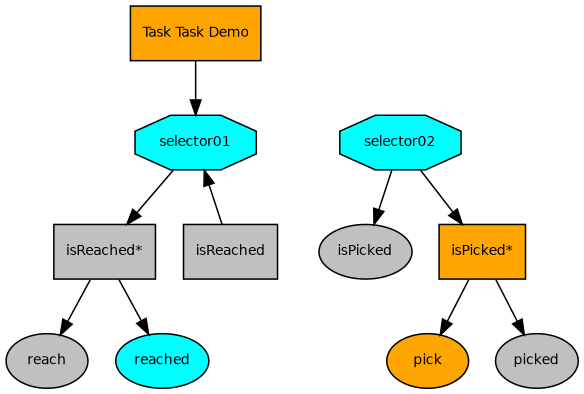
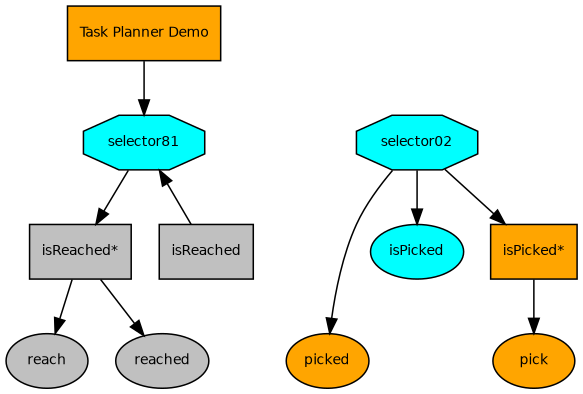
  digraph {
    fontname="DejaVu Sans"
    node [fillcolor=gray fontcolor=black fontname="DejaVu Sans" fontsize=9 shape=ellipse style=filled]
    edge [fontname="DejaVu Sans"]
-   n1 [fillcolor=cyan label=selector01 shape=octagon]
+   n1 [fillcolor=cyan label=selector81 shape=octagon]
    n2 [fillcolor=cyan label=selector02 shape=octagon]
    n3 [label=reach]
-   n4 [fillcolor=cyan label=reached]
+   n4 [label=reached]
    n5 [label=isReached shape=box]
    n6 [label="isReached*" shape=box]
    n7 [fillcolor=orange label=pick]
-   n8 [label=picked]
-   n9 [label=isPicked]
+   n8 [fillcolor=orange label=picked]
+   n9 [fillcolor=cyan label=isPicked]
    n10 [fillcolor=orange label="isPicked*" shape=box]
-   n11 [fillcolor=orange label="Task Task Demo" shape=box]
+   n11 [fillcolor=orange label="Task Planner Demo" shape=box]
    subgraph sub_1 {
      label="children_of_Task Planner Demo"
      rank=same
      n1
      n2
    }
    subgraph sub_2 {
      label=children_of_isReached
      rank=same
      n3
      n4
    }
    subgraph sub_3 {
      label=children_of_selector01
      rank=same
      n5
      n6
    }
    subgraph sub_4 {
      label=children_of_isPicked
      rank=same
      n7
      n8
    }
    subgraph sub_5 {
      label=children_of_selector02
      rank=same
      n9
      n10
    }
    n1 -> n6
    n2 -> n9
    n2 -> n10
    n5 -> n1
    n6 -> n3
    n6 -> n4
    n10 -> n7
-   n10 -> n8
+   n2 -> n8
    n11 -> n1
  }
